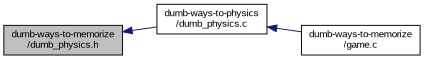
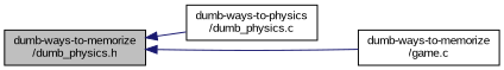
  digraph {
    fontname="Liberation Sans"
    rankdir=LR
    node [color=black fillcolor=white fontname="Liberation Sans" fontsize=10 shape=record style=filled]
    edge [color=midnightblue dir=back fontname="Liberation Sans" fontsize=10 labelfontname=Helvetica labelfontsize=10 style=solid]
    n1 [fillcolor=grey75 fontcolor=black height=0.2 label="dumb-ways-to-memorize\l/dumb_physics.h" width=0.4]
    n2 [height=0.2 label="dumb-ways-to-physics\l/dumb_physics.c" width=0.4]
    n3 [height=0.2 label="dumb-ways-to-memorize\l/game.c" width=0.4]
    n1 -> n2
-   n2 -> n3
+   n1 -> n3
  }
